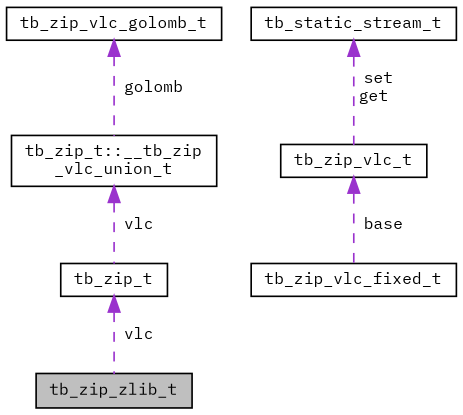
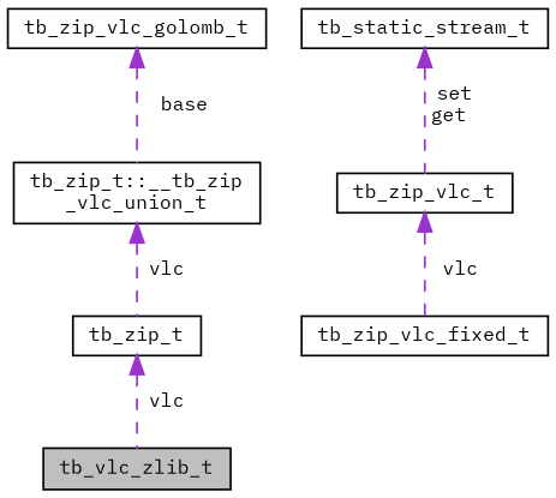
  digraph {
    fontname="IBM Plex Mono"
    node [color=black fillcolor=white fontname="IBM Plex Mono" fontsize=10 shape=record style=filled]
    edge [color=darkorchid3 dir=back fontname="IBM Plex Mono" fontsize=10 labelfontname=CourierNew labelfontsize=10 style=dashed]
-   n1 [fillcolor=grey75 fontcolor=black height=0.2 label=tb_zip_zlib_t width=0.4]
+   n1 [fillcolor=grey75 fontcolor=black height=0.2 label=tb_vlc_zlib_t width=0.4]
    n2 [height=0.2 label=tb_zip_t width=0.4]
    n3 [height=0.2 label="tb_zip_t::__tb_zip\l_vlc_union_t" width=0.4]
    n4 [height=0.2 label=tb_zip_vlc_t width=0.4]
    n5 [height=0.2 label=tb_zip_vlc_fixed_t width=0.4]
    n6 [height=0.2 label=tb_zip_vlc_golomb_t width=0.4]
    n7 [height=0.2 label=tb_static_stream_t width=0.4]
    n2 -> n1 [label=" vlc"]
    n3 -> n2 [label=" vlc"]
-   n4 -> n5 [label=" base"]
-   n6 -> n3 [label=" golomb"]
+   n4 -> n5 [label=" vlc"]
+   n6 -> n3 [label=" base"]
    n7 -> n4 [label=" set\nget"]
  }
